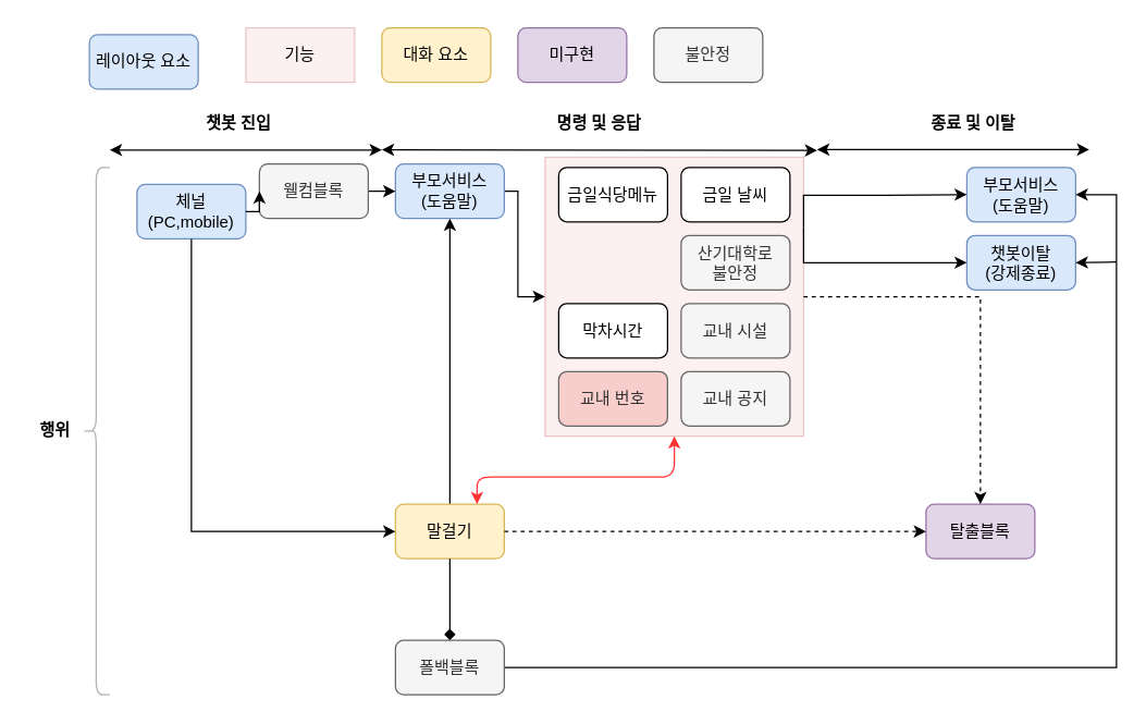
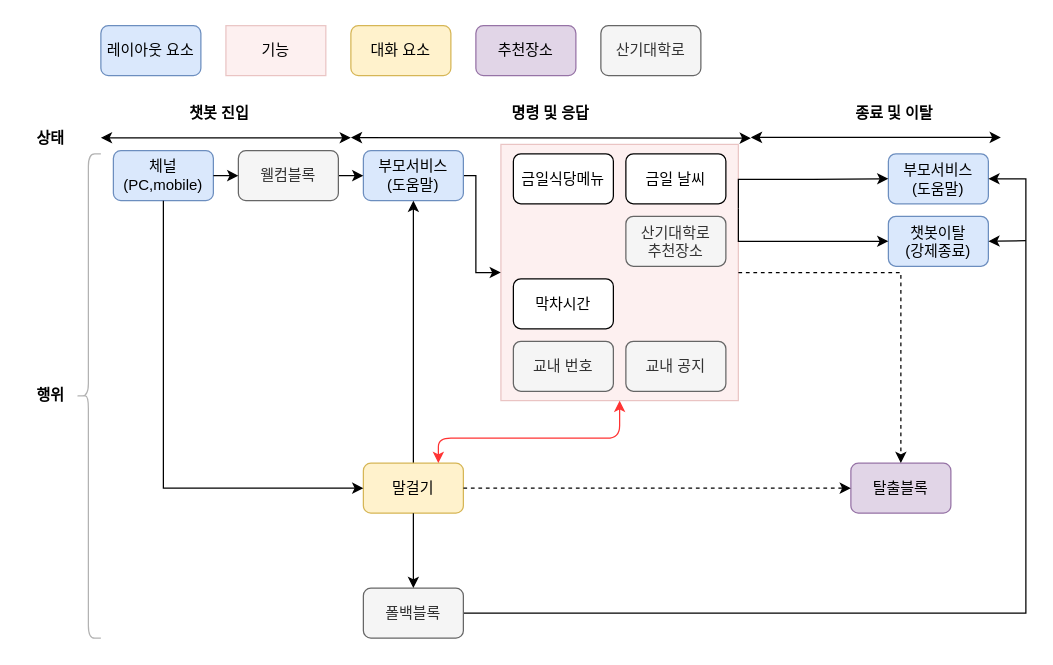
  <mxCell id="0" />
  <mxCell id="1" parent="0" />
  <mxCell id="2" value="" style="group" vertex="1" connectable="0" parent="1"><mxGeometry x="20" y="20" width="800" height="490" as="geometry" /></mxCell>
  <mxCell id="3" value="" style="rounded=0;whiteSpace=wrap;html=1;strokeColor=#b85450;fillColor=#f8cecc;strokeWidth=1;opacity=30;" vertex="1" parent="2"><mxGeometry x="380" y="95" width="190" height="205" as="geometry" /></mxCell>
  <mxCell id="4" value="" style="endArrow=classic;startArrow=classic;html=1;" edge="1" parent="2"><mxGeometry width="50" height="50" relative="1" as="geometry"><mxPoint x="60" y="89.71" as="sourcePoint" /><mxPoint x="260" y="89.71" as="targetPoint" /></mxGeometry></mxCell>
+ <mxCell id="5" value="상태" style="text;html=1;strokeColor=none;fillColor=none;align=center;verticalAlign=middle;whiteSpace=wrap;rounded=0;fontStyle=1" vertex="1" parent="2"><mxGeometry y="80" width="40" height="20" as="geometry" /></mxCell>
  <mxCell id="6" value="행위" style="text;html=1;strokeColor=none;fillColor=none;align=center;verticalAlign=middle;whiteSpace=wrap;rounded=0;fontStyle=1" vertex="1" parent="2"><mxGeometry y="286.25" width="40" height="20" as="geometry" /></mxCell>
- <mxCell id="7" value="체널&lt;br&gt;(PC,mobile)" style="rounded=1;whiteSpace=wrap;html=1;fillColor=#dae8fc;strokeColor=#6c8ebf;" vertex="1" parent="2"><mxGeometry x="80" y="115" width="80" height="40" as="geometry" /></mxCell>
+ <mxCell id="7" value="체널&lt;br&gt;(PC,mobile)" style="rounded=1;whiteSpace=wrap;html=1;fillColor=#dae8fc;strokeColor=#6c8ebf;" vertex="1" parent="2"><mxGeometry x="70" y="100" width="80" height="40" as="geometry" /></mxCell>
  <mxCell id="8" style="edgeStyle=orthogonalEdgeStyle;rounded=0;orthogonalLoop=1;jettySize=auto;html=1;exitX=1;exitY=0.5;exitDx=0;exitDy=0;entryX=0;entryY=0.5;entryDx=0;entryDy=0;" edge="1" parent="2" source="9" target="3"><mxGeometry relative="1" as="geometry"><Array as="points"><mxPoint x="360" y="120" /><mxPoint x="360" y="198" /></Array></mxGeometry></mxCell>
  <mxCell id="9" value="부모서비스&lt;br&gt;(도움말)" style="rounded=1;whiteSpace=wrap;html=1;fillColor=#dae8fc;strokeColor=#6c8ebf;" vertex="1" parent="2"><mxGeometry x="270" y="100" width="80" height="40" as="geometry" /></mxCell>
  <mxCell id="10" value="" style="endArrow=classic;startArrow=classic;html=1;" edge="1" parent="2"><mxGeometry width="50" height="50" relative="1" as="geometry"><mxPoint x="260" y="89.58" as="sourcePoint" /><mxPoint x="580" y="90" as="targetPoint" /></mxGeometry></mxCell>
  <mxCell id="11" style="edgeStyle=orthogonalEdgeStyle;rounded=0;orthogonalLoop=1;jettySize=auto;html=1;exitX=1;exitY=0.5;exitDx=0;exitDy=0;entryX=0;entryY=0.5;entryDx=0;entryDy=0;" edge="1" parent="2" source="12" target="9"><mxGeometry relative="1" as="geometry" /></mxCell>
  <mxCell id="12" value="웰컴블록" style="rounded=1;whiteSpace=wrap;html=1;fillColor=#f5f5f5;strokeColor=#666666;fontColor=#333333;" vertex="1" parent="2"><mxGeometry x="170" y="100" width="80" height="40" as="geometry" /></mxCell>
  <mxCell id="13" style="edgeStyle=orthogonalEdgeStyle;rounded=0;orthogonalLoop=1;jettySize=auto;html=1;exitX=1;exitY=0.5;exitDx=0;exitDy=0;entryX=0;entryY=0.5;entryDx=0;entryDy=0;" edge="1" parent="2" source="7" target="12"><mxGeometry relative="1" as="geometry" /></mxCell>
  <mxCell id="14" style="edgeStyle=orthogonalEdgeStyle;rounded=0;orthogonalLoop=1;jettySize=auto;html=1;" edge="1" parent="2" source="15" target="9"><mxGeometry relative="1" as="geometry" /></mxCell>
  <mxCell id="15" value="말걸기" style="rounded=1;whiteSpace=wrap;html=1;fillColor=#fff2cc;strokeColor=#d6b656;" vertex="1" parent="2"><mxGeometry x="270" y="350" width="80" height="40" as="geometry" /></mxCell>
  <mxCell id="16" style="edgeStyle=orthogonalEdgeStyle;rounded=0;orthogonalLoop=1;jettySize=auto;html=1;exitX=0.5;exitY=1;exitDx=0;exitDy=0;entryX=0;entryY=0.5;entryDx=0;entryDy=0;" edge="1" parent="2" source="7" target="15"><mxGeometry relative="1" as="geometry"><mxPoint x="110.333" y="170" as="targetPoint" /></mxGeometry></mxCell>
  <mxCell id="17" value="" style="endArrow=classic;startArrow=classic;html=1;" edge="1" parent="2"><mxGeometry width="50" height="50" relative="1" as="geometry"><mxPoint x="580" y="89.41" as="sourcePoint" /><mxPoint x="780" y="89.41" as="targetPoint" /></mxGeometry></mxCell>
  <mxCell id="18" value="챗봇이탈&lt;br&gt;(강제종료)" style="rounded=1;whiteSpace=wrap;html=1;fillColor=#dae8fc;strokeColor=#6c8ebf;" vertex="1" parent="2"><mxGeometry x="690" y="152.5" width="80" height="40" as="geometry" /></mxCell>
  <mxCell id="19" style="edgeStyle=orthogonalEdgeStyle;rounded=0;orthogonalLoop=1;jettySize=auto;html=1;exitX=1;exitY=0.25;exitDx=0;exitDy=0;entryX=0;entryY=0.5;entryDx=0;entryDy=0;" edge="1" parent="2" source="3" target="18"><mxGeometry relative="1" as="geometry"><Array as="points"><mxPoint x="570" y="173" /></Array></mxGeometry></mxCell>
  <mxCell id="20" value="부모서비스&lt;br&gt;(도움말)" style="rounded=1;whiteSpace=wrap;html=1;fillColor=#dae8fc;strokeColor=#6c8ebf;" vertex="1" parent="2"><mxGeometry x="690" y="102.5" width="80" height="40" as="geometry" /></mxCell>
  <mxCell id="21" style="edgeStyle=orthogonalEdgeStyle;rounded=0;orthogonalLoop=1;jettySize=auto;html=1;exitX=1;exitY=0.25;exitDx=0;exitDy=0;entryX=0;entryY=0.5;entryDx=0;entryDy=0;" edge="1" parent="2" source="3" target="20"><mxGeometry relative="1" as="geometry"><mxPoint x="660" y="146.167" as="targetPoint" /><Array as="points"><mxPoint x="570" y="123" /><mxPoint x="630" y="123" /></Array></mxGeometry></mxCell>
  <mxCell id="22" value="&lt;b&gt;챗봇 진입&lt;/b&gt;" style="text;html=1;strokeColor=none;fillColor=none;align=center;verticalAlign=middle;whiteSpace=wrap;rounded=0;" vertex="1" parent="2"><mxGeometry x="110" y="60" width="90" height="20" as="geometry" /></mxCell>
  <mxCell id="23" value="&lt;b&gt;명령 및 응답&lt;/b&gt;" style="text;html=1;strokeColor=none;fillColor=none;align=center;verticalAlign=middle;whiteSpace=wrap;rounded=0;" vertex="1" parent="2"><mxGeometry x="375" y="60" width="90" height="20" as="geometry" /></mxCell>
  <mxCell id="24" value="&lt;b&gt;종료 및 이탈&lt;/b&gt;" style="text;html=1;strokeColor=none;fillColor=none;align=center;verticalAlign=middle;whiteSpace=wrap;rounded=0;" vertex="1" parent="2"><mxGeometry x="650" y="60" width="90" height="20" as="geometry" /></mxCell>
  <mxCell id="25" style="edgeStyle=orthogonalEdgeStyle;rounded=0;orthogonalLoop=1;jettySize=auto;html=1;entryX=1;entryY=0.5;entryDx=0;entryDy=0;" edge="1" parent="2" source="26" target="20"><mxGeometry relative="1" as="geometry"><mxPoint x="800" y="120.0" as="targetPoint" /><Array as="points"><mxPoint x="800" y="470" /><mxPoint x="800" y="123" /></Array></mxGeometry></mxCell>
  <mxCell id="26" value="폴백블록" style="rounded=1;whiteSpace=wrap;html=1;fillColor=#f5f5f5;strokeColor=#666666;fontColor=#333333;" vertex="1" parent="2"><mxGeometry x="270" y="450" width="80" height="40" as="geometry" /></mxCell>
- <mxCell id="27" value="" style="edgeStyle=orthogonalEdgeStyle;rounded=0;orthogonalLoop=1;jettySize=auto;html=1;endArrow=diamond;" edge="1" parent="2" source="15" target="26"><mxGeometry relative="1" as="geometry" /></mxCell>
+ <mxCell id="27" value="" style="edgeStyle=orthogonalEdgeStyle;rounded=0;orthogonalLoop=1;jettySize=auto;html=1;" edge="1" parent="2" source="15" target="26"><mxGeometry relative="1" as="geometry" /></mxCell>
  <mxCell id="28" value="탈출블록" style="rounded=1;whiteSpace=wrap;html=1;fillColor=#e1d5e7;strokeColor=#9673a6;" vertex="1" parent="2"><mxGeometry x="660" y="350" width="80" height="40" as="geometry" /></mxCell>
  <mxCell id="29" style="edgeStyle=orthogonalEdgeStyle;rounded=0;orthogonalLoop=1;jettySize=auto;html=1;exitX=1;exitY=0.5;exitDx=0;exitDy=0;entryX=0.5;entryY=0;entryDx=0;entryDy=0;dashed=1;" edge="1" parent="2" source="3" target="28"><mxGeometry relative="1" as="geometry"><mxPoint x="640" y="197.833" as="targetPoint" /></mxGeometry></mxCell>
  <mxCell id="30" value="교내 공지" style="rounded=1;whiteSpace=wrap;html=1;fillColor=#f5f5f5;strokeColor=#666666;fontColor=#333333;" vertex="1" parent="2"><mxGeometry x="480" y="252.5" width="80" height="40" as="geometry" /></mxCell>
- <mxCell id="31" value="교내 번호" style="rounded=1;whiteSpace=wrap;html=1;fillColor=#f8cecc;strokeColor=#666666;fontColor=#333333;" vertex="1" parent="2"><mxGeometry x="390" y="252.5" width="80" height="40" as="geometry" /></mxCell>
+ <mxCell id="31" value="교내 번호" style="rounded=1;whiteSpace=wrap;html=1;fillColor=#f5f5f5;strokeColor=#666666;fontColor=#333333;" vertex="1" parent="2"><mxGeometry x="390" y="252.5" width="80" height="40" as="geometry" /></mxCell>
  <mxCell id="32" value="금일식당메뉴" style="rounded=1;whiteSpace=wrap;html=1;" vertex="1" parent="2"><mxGeometry x="390" y="102.5" width="80" height="40" as="geometry" /></mxCell>
  <mxCell id="33" value="막차시간" style="rounded=1;whiteSpace=wrap;html=1;" vertex="1" parent="2"><mxGeometry x="390" y="202.5" width="80" height="40" as="geometry" /></mxCell>
- <mxCell id="34" value="교내 시설" style="rounded=1;whiteSpace=wrap;html=1;fillColor=#f5f5f5;strokeColor=#666666;fontColor=#333333;" vertex="1" parent="2"><mxGeometry x="480" y="202.5" width="80" height="40" as="geometry" /></mxCell>
- <mxCell id="35" value="산기대학로&lt;br&gt;불안정" style="rounded=1;whiteSpace=wrap;html=1;fillColor=#f5f5f5;strokeColor=#666666;fontColor=#333333;" vertex="1" parent="2"><mxGeometry x="480" y="152.5" width="80" height="40" as="geometry" /></mxCell>
+ <mxCell id="35" value="산기대학로&lt;br&gt;추천장소" style="rounded=1;whiteSpace=wrap;html=1;fillColor=#f5f5f5;strokeColor=#666666;fontColor=#333333;" vertex="1" parent="2"><mxGeometry x="480" y="152.5" width="80" height="40" as="geometry" /></mxCell>
  <mxCell id="36" value="금일 날씨" style="rounded=1;whiteSpace=wrap;html=1;" vertex="1" parent="2"><mxGeometry x="480" y="102.5" width="80" height="40" as="geometry" /></mxCell>
  <mxCell id="37" value="" style="shape=curlyBracket;whiteSpace=wrap;html=1;rounded=1;strokeWidth=1;fillColor=none;opacity=30;" vertex="1" parent="2"><mxGeometry x="40" y="102.5" width="20" height="387.5" as="geometry" /></mxCell>
  <mxCell id="38" value="" style="endArrow=classic;html=1;entryX=1;entryY=0.5;entryDx=0;entryDy=0;" edge="1" parent="2" target="18"><mxGeometry width="50" height="50" relative="1" as="geometry"><mxPoint x="800" y="172" as="sourcePoint" /><mxPoint x="730" y="202.5" as="targetPoint" /></mxGeometry></mxCell>
- <mxCell id="39" value="레이아웃 요소" style="rounded=1;whiteSpace=wrap;html=1;fillColor=#dae8fc;strokeColor=#6c8ebf;" vertex="1" parent="2"><mxGeometry x="45" y="5" width="80" height="40" as="geometry" /></mxCell>
+ <mxCell id="39" value="레이아웃 요소" style="rounded=1;whiteSpace=wrap;html=1;fillColor=#dae8fc;strokeColor=#6c8ebf;" vertex="1" parent="2"><mxGeometry x="60" width="80" height="40" as="geometry" /></mxCell>
  <mxCell id="40" value="기능" style="rounded=0;whiteSpace=wrap;html=1;strokeColor=#b85450;fillColor=#f8cecc;strokeWidth=1;opacity=30;" vertex="1" parent="2"><mxGeometry x="160" width="80" height="40" as="geometry" /></mxCell>
  <mxCell id="41" value="대화 요소" style="rounded=1;whiteSpace=wrap;html=1;fillColor=#fff2cc;strokeColor=#d6b656;" vertex="1" parent="2"><mxGeometry x="260" width="80" height="40" as="geometry" /></mxCell>
- <mxCell id="42" value="미구현" style="rounded=1;whiteSpace=wrap;html=1;fillColor=#e1d5e7;strokeColor=#9673a6;" vertex="1" parent="2"><mxGeometry x="360" width="80" height="40" as="geometry" /></mxCell>
- <mxCell id="43" value="불안정" style="rounded=1;whiteSpace=wrap;html=1;fillColor=#f5f5f5;strokeColor=#666666;fontColor=#333333;" vertex="1" parent="2"><mxGeometry x="460" width="80" height="40" as="geometry" /></mxCell>
+ <mxCell id="42" value="추천장소" style="rounded=1;whiteSpace=wrap;html=1;fillColor=#e1d5e7;strokeColor=#9673a6;" vertex="1" parent="2"><mxGeometry x="360" width="80" height="40" as="geometry" /></mxCell>
+ <mxCell id="43" value="산기대학로" style="rounded=1;whiteSpace=wrap;html=1;fillColor=#f5f5f5;strokeColor=#666666;fontColor=#333333;" vertex="1" parent="2"><mxGeometry x="460" width="80" height="40" as="geometry" /></mxCell>
  <mxCell id="44" style="edgeStyle=orthogonalEdgeStyle;rounded=0;orthogonalLoop=1;jettySize=auto;html=1;exitX=1;exitY=0.5;exitDx=0;exitDy=0;dashed=1;" edge="1" parent="2" source="15" target="28"><mxGeometry relative="1" as="geometry" /></mxCell>
  <mxCell id="45" value="" style="endArrow=classic;startArrow=classic;html=1;exitX=0.75;exitY=0;exitDx=0;exitDy=0;entryX=0.5;entryY=1;entryDx=0;entryDy=0;strokeColor=#FF3333;" edge="1" parent="2" source="15" target="3"><mxGeometry width="50" height="50" relative="1" as="geometry"><mxPoint x="340" y="330" as="sourcePoint" /><mxPoint x="390" y="280" as="targetPoint" /><Array as="points"><mxPoint x="330" y="330" /><mxPoint x="475" y="330" /></Array></mxGeometry></mxCell>
